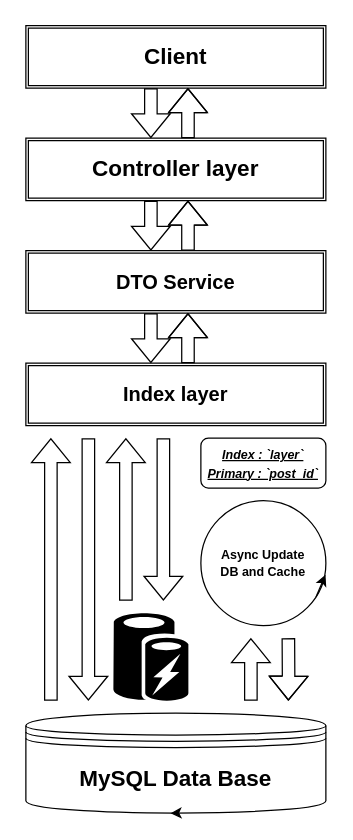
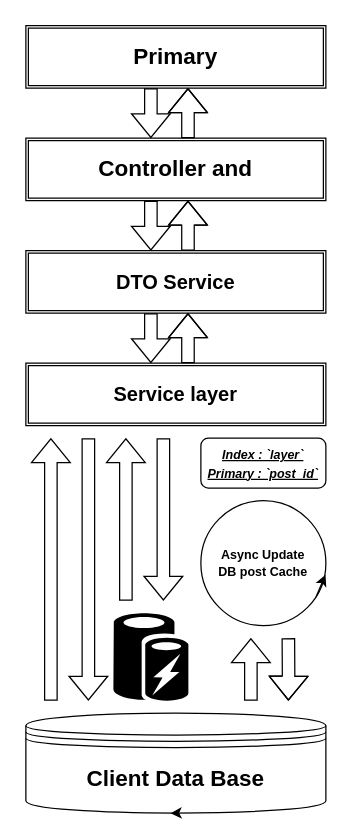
  <mxCell id="0" />
  <mxCell id="1" parent="0" />
  <mxCell id="2" value="&lt;font color=&quot;#000000&quot; size=&quot;3&quot;&gt;&lt;b&gt;DTO Service&lt;/b&gt;&lt;/font&gt;" style="shape=ext;double=1;rounded=0;whiteSpace=wrap;html=1;fillColor=none;strokeColor=#000000;" parent="1" vertex="1"><mxGeometry x="20" y="200" width="240" height="50" as="geometry" /></mxCell>
- <mxCell id="3" value="&lt;b&gt;&lt;font color=&quot;#000000&quot; style=&quot;font-size: 18px;&quot;&gt;Controller layer&lt;/font&gt;&lt;/b&gt;" style="shape=ext;double=1;rounded=0;whiteSpace=wrap;html=1;fillColor=none;strokeColor=#000000;" parent="1" vertex="1"><mxGeometry x="20" y="110" width="240" height="50" as="geometry" /></mxCell>
- <mxCell id="4" value="&lt;b style=&quot;&quot;&gt;&lt;font color=&quot;#000000&quot; style=&quot;font-size: 18px;&quot;&gt;Client&lt;/font&gt;&lt;/b&gt;" style="shape=ext;double=1;rounded=0;whiteSpace=wrap;html=1;fillColor=none;strokeColor=#000000;" parent="1" vertex="1"><mxGeometry x="20" y="20" width="240" height="50" as="geometry" /></mxCell>
+ <mxCell id="3" value="&lt;b&gt;&lt;font color=&quot;#000000&quot; style=&quot;font-size: 18px;&quot;&gt;Controller and&lt;/font&gt;&lt;/b&gt;" style="shape=ext;double=1;rounded=0;whiteSpace=wrap;html=1;fillColor=none;strokeColor=#000000;" parent="1" vertex="1"><mxGeometry x="20" y="110" width="240" height="50" as="geometry" /></mxCell>
+ <mxCell id="4" value="&lt;b style=&quot;&quot;&gt;&lt;font color=&quot;#000000&quot; style=&quot;font-size: 18px;&quot;&gt;Primary&lt;/font&gt;&lt;/b&gt;" style="shape=ext;double=1;rounded=0;whiteSpace=wrap;html=1;fillColor=none;strokeColor=#000000;" parent="1" vertex="1"><mxGeometry x="20" y="20" width="240" height="50" as="geometry" /></mxCell>
  <mxCell id="5" value="" style="shape=flexArrow;endArrow=classic;html=1;strokeColor=#000000;fillColor=none;rounded=0;" parent="1" edge="1"><mxGeometry width="50" height="50" relative="1" as="geometry"><mxPoint x="100" y="480" as="sourcePoint" /><mxPoint x="100" y="350" as="targetPoint" /><Array as="points" /></mxGeometry></mxCell>
  <mxCell id="6" value="" style="shape=flexArrow;endArrow=classic;html=1;strokeColor=#00000000;fillColor=none;rounded=0;" parent="1" edge="1"><mxGeometry width="50" height="50" relative="1" as="geometry"><mxPoint x="70" y="390" as="sourcePoint" /><mxPoint x="70" y="550" as="targetPoint" /><Array as="points" /></mxGeometry></mxCell>
- <mxCell id="7" value="&lt;b&gt;&lt;font color=&quot;#000000&quot; style=&quot;font-size: 18px;&quot;&gt;MySQL Data Base&lt;/font&gt;&lt;/b&gt;" style="shape=datastore;whiteSpace=wrap;html=1;strokeColor=#000000;fillColor=none;rounded=0;" parent="1" vertex="1"><mxGeometry x="20" y="570" width="240" height="80" as="geometry" /></mxCell>
- <mxCell id="8" value="&lt;font style=&quot;&quot;&gt;&lt;b style=&quot;&quot;&gt;&lt;font style=&quot;font-size: 10px;&quot; color=&quot;#000000&quot;&gt;Async Update&lt;br&gt;DB and Cache&lt;/font&gt;&lt;br&gt;&lt;/b&gt;&lt;/font&gt;" style="ellipse;whiteSpace=wrap;html=1;aspect=fixed;fontSize=11;rounded=0;perimeterSpacing=0;shadow=0;fillColor=none;strokeColor=#000000;" parent="1" vertex="1"><mxGeometry x="160" y="400" width="100" height="100" as="geometry" /></mxCell>
+ <mxCell id="7" value="&lt;b&gt;&lt;font color=&quot;#000000&quot; style=&quot;font-size: 18px;&quot;&gt;Client Data Base&lt;/font&gt;&lt;/b&gt;" style="shape=datastore;whiteSpace=wrap;html=1;strokeColor=#000000;fillColor=none;rounded=0;" parent="1" vertex="1"><mxGeometry x="20" y="570" width="240" height="80" as="geometry" /></mxCell>
+ <mxCell id="8" value="&lt;font style=&quot;&quot;&gt;&lt;b style=&quot;&quot;&gt;&lt;font style=&quot;font-size: 10px;&quot; color=&quot;#000000&quot;&gt;Async Update&lt;br&gt;DB post Cache&lt;/font&gt;&lt;br&gt;&lt;/b&gt;&lt;/font&gt;" style="ellipse;whiteSpace=wrap;html=1;aspect=fixed;fontSize=11;rounded=0;perimeterSpacing=0;shadow=0;fillColor=none;strokeColor=#000000;" parent="1" vertex="1"><mxGeometry x="160" y="400" width="100" height="100" as="geometry" /></mxCell>
  <mxCell id="9" value="" style="endArrow=classic;html=1;fontSize=11;exitX=0.921;exitY=0.771;exitDx=0;exitDy=0;exitPerimeter=0;entryX=0.997;entryY=0.593;entryDx=0;entryDy=0;entryPerimeter=0;rounded=0;strokeColor=#000000;" parent="1" source="8" target="8" edge="1"><mxGeometry width="50" height="50" relative="1" as="geometry"><mxPoint x="220" y="575" as="sourcePoint" /><mxPoint x="230" y="565" as="targetPoint" /></mxGeometry></mxCell>
  <mxCell id="10" style="edgeStyle=none;html=1;exitX=0.5;exitY=1;exitDx=0;exitDy=0;entryX=0.482;entryY=1.002;entryDx=0;entryDy=0;entryPerimeter=0;fontSize=10;curved=1;strokeColor=#000000;" parent="1" source="7" target="7" edge="1"><mxGeometry relative="1" as="geometry" /></mxCell>
  <mxCell id="11" value="" style="shape=flexArrow;endArrow=classic;html=1;fillColor=none;rounded=0;strokeColor=#000000;" parent="1" edge="1"><mxGeometry width="50" height="50" relative="1" as="geometry"><mxPoint x="149.68" y="290" as="sourcePoint" /><mxPoint x="149.68" y="250" as="targetPoint" /><Array as="points"><mxPoint x="149.68" y="280" /><mxPoint x="149.68" y="270" /></Array></mxGeometry></mxCell>
  <mxCell id="12" value="" style="shape=flexArrow;endArrow=classic;html=1;fontSize=10;fillColor=none;rounded=0;strokeColor=#000000;" parent="1" edge="1"><mxGeometry width="50" height="50" relative="1" as="geometry"><mxPoint x="120" y="250" as="sourcePoint" /><mxPoint x="120" y="290" as="targetPoint" /></mxGeometry></mxCell>
  <mxCell id="13" value="" style="shape=flexArrow;endArrow=classic;html=1;fillColor=none;rounded=0;strokeColor=#000000;" parent="1" edge="1"><mxGeometry width="50" height="50" relative="1" as="geometry"><mxPoint x="149.68" y="200" as="sourcePoint" /><mxPoint x="149.68" y="160" as="targetPoint" /><Array as="points"><mxPoint x="149.68" y="190" /><mxPoint x="149.68" y="180" /></Array></mxGeometry></mxCell>
  <mxCell id="14" value="" style="shape=flexArrow;endArrow=classic;html=1;fontSize=10;fillColor=none;rounded=0;strokeColor=#000000;" parent="1" edge="1"><mxGeometry width="50" height="50" relative="1" as="geometry"><mxPoint x="120" y="160" as="sourcePoint" /><mxPoint x="120" y="200" as="targetPoint" /></mxGeometry></mxCell>
  <mxCell id="15" value="" style="shape=flexArrow;endArrow=classic;html=1;fontSize=10;fillColor=none;rounded=0;strokeColor=#000000;" parent="1" edge="1"><mxGeometry width="50" height="50" relative="1" as="geometry"><mxPoint x="120" y="70" as="sourcePoint" /><mxPoint x="120" y="110" as="targetPoint" /></mxGeometry></mxCell>
  <mxCell id="16" value="" style="shape=flexArrow;endArrow=classic;html=1;fillColor=none;rounded=0;strokeColor=#000000;" parent="1" edge="1"><mxGeometry width="50" height="50" relative="1" as="geometry"><mxPoint x="149.68" y="110" as="sourcePoint" /><mxPoint x="149.68" y="70" as="targetPoint" /><Array as="points"><mxPoint x="149.68" y="100" /><mxPoint x="149.68" y="90" /></Array></mxGeometry></mxCell>
- <mxCell id="17" value="&lt;font color=&quot;#000000&quot; size=&quot;3&quot;&gt;&lt;b&gt;Index layer&lt;/b&gt;&lt;/font&gt;" style="shape=ext;double=1;rounded=0;whiteSpace=wrap;html=1;fillColor=none;strokeColor=#000000;" parent="1" vertex="1"><mxGeometry x="20" y="290" width="240" height="50" as="geometry" /></mxCell>
+ <mxCell id="17" value="&lt;font color=&quot;#000000&quot; size=&quot;3&quot;&gt;&lt;b&gt;Service layer&lt;/b&gt;&lt;/font&gt;" style="shape=ext;double=1;rounded=0;whiteSpace=wrap;html=1;fillColor=none;strokeColor=#000000;" parent="1" vertex="1"><mxGeometry x="20" y="290" width="240" height="50" as="geometry" /></mxCell>
  <mxCell id="18" value="&lt;font color=&quot;#000000&quot; style=&quot;font-size: 10px;&quot;&gt;&lt;i style=&quot;font-weight: 700; text-align: left;&quot;&gt;&lt;u style=&quot;&quot;&gt;Index : `layer`&lt;br&gt;&lt;/u&gt;&lt;/i&gt;&lt;u style=&quot;font-weight: 700; text-align: left;&quot;&gt;&lt;i style=&quot;&quot;&gt;Primary : `post_id`&lt;/i&gt;&lt;/u&gt;&lt;/font&gt;" style="rounded=1;whiteSpace=wrap;html=1;fillColor=none;strokeColor=#000000;" parent="1" vertex="1"><mxGeometry x="160" y="350" width="100" height="40" as="geometry" /></mxCell>
  <mxCell id="19" value="" style="shape=flexArrow;endArrow=classic;html=1;strokeColor=#000000;fillColor=none;rounded=0;" parent="1" edge="1"><mxGeometry width="50" height="50" relative="1" as="geometry"><mxPoint x="130" y="350" as="sourcePoint" /><mxPoint x="130" y="480" as="targetPoint" /><Array as="points" /></mxGeometry></mxCell>
  <mxCell id="20" value="" style="shape=flexArrow;endArrow=classic;html=1;strokeColor=#000000;fillColor=none;rounded=0;" edge="1" parent="1"><mxGeometry width="50" height="50" relative="1" as="geometry"><mxPoint x="230" y="510" as="sourcePoint" /><mxPoint x="230" y="560" as="targetPoint" /><Array as="points"><mxPoint x="230.17" y="540" /></Array></mxGeometry></mxCell>
  <mxCell id="21" value="" style="shape=flexArrow;endArrow=classic;html=1;strokeColor=#000000;fillColor=none;rounded=0;" edge="1" parent="1"><mxGeometry width="50" height="50" relative="1" as="geometry"><mxPoint x="200" y="560" as="sourcePoint" /><mxPoint x="200" y="510" as="targetPoint" /><Array as="points" /></mxGeometry></mxCell>
  <mxCell id="22" value="" style="verticalLabelPosition=bottom;html=1;verticalAlign=top;align=center;strokeColor=none;fillColor=#000000;shape=mxgraph.azure.azure_cache;fontSize=8;" vertex="1" parent="1"><mxGeometry x="90" y="490" width="60" height="70" as="geometry" /></mxCell>
  <mxCell id="23" value="" style="shape=flexArrow;endArrow=classic;html=1;strokeColor=#000000;fillColor=none;rounded=0;" edge="1" parent="1"><mxGeometry width="50" height="50" relative="1" as="geometry"><mxPoint x="70" y="350" as="sourcePoint" /><mxPoint x="70" y="560" as="targetPoint" /><Array as="points" /></mxGeometry></mxCell>
  <mxCell id="24" value="" style="shape=flexArrow;endArrow=classic;html=1;strokeColor=#000000;fillColor=none;rounded=0;" edge="1" parent="1"><mxGeometry width="50" height="50" relative="1" as="geometry"><mxPoint x="40" y="560" as="sourcePoint" /><mxPoint x="40" y="350" as="targetPoint" /><Array as="points" /></mxGeometry></mxCell>
